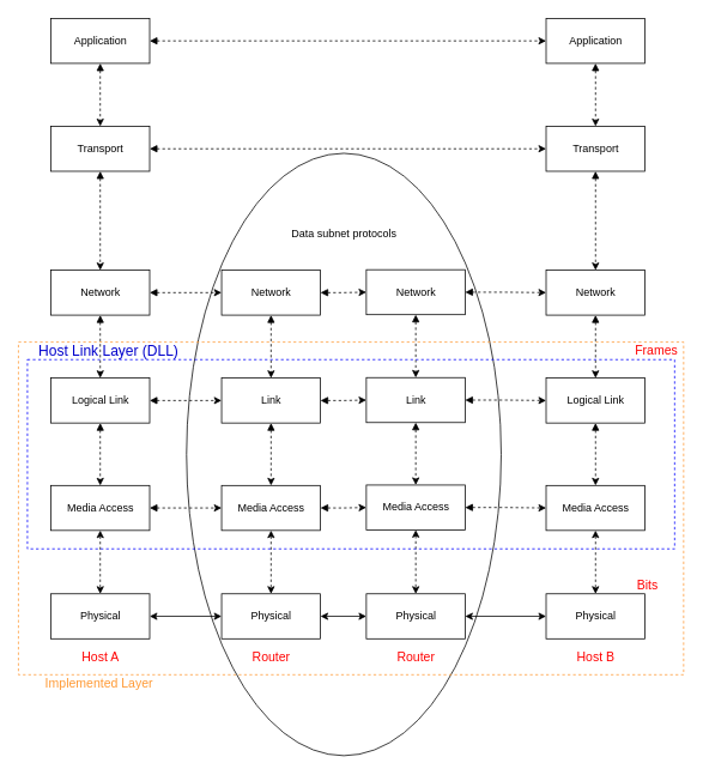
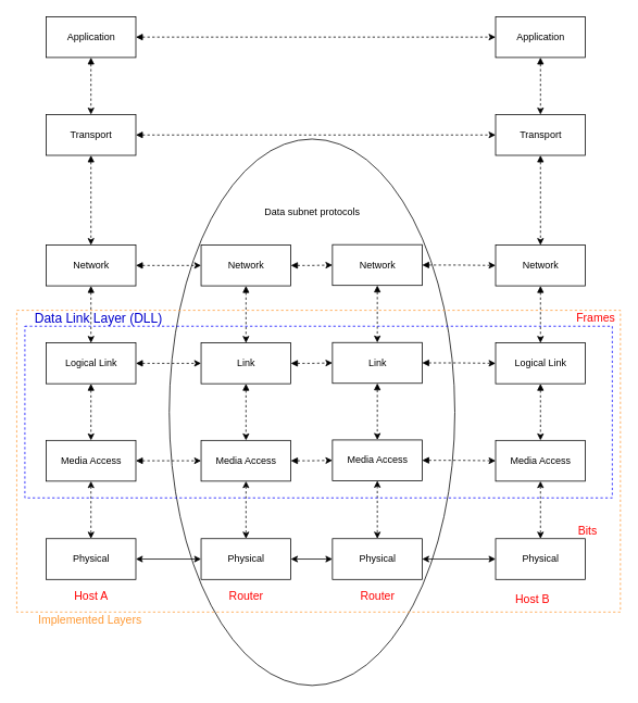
  <mxCell id="0" />
  <mxCell id="1" parent="0" />
  <mxCell id="2" style="edgeStyle=orthogonalEdgeStyle;rounded=0;orthogonalLoop=1;jettySize=auto;html=1;entryX=0.5;entryY=0;entryDx=0;entryDy=0;dashed=1;startArrow=block;startFill=1;" parent="1" source="4" target="7" edge="1"><mxGeometry relative="1" as="geometry" /></mxCell>
  <mxCell id="3" value="&lt;font style=&quot;&quot;&gt;Application Protocol&lt;/font&gt;" style="edgeStyle=orthogonalEdgeStyle;rounded=0;orthogonalLoop=1;jettySize=auto;html=1;dashed=1;startArrow=block;startFill=1;fontSize=14;labelBackgroundColor=none;fontColor=#FFFFFF;" parent="1" source="4" target="18" edge="1"><mxGeometry x="-0.001" y="-15" relative="1" as="geometry"><mxPoint y="-30" as="offset" /></mxGeometry></mxCell>
  <mxCell id="4" value="Application" style="html=1;" parent="1" vertex="1"><mxGeometry x="56" y="20" width="110" height="50" as="geometry" /></mxCell>
  <mxCell id="5" style="edgeStyle=orthogonalEdgeStyle;rounded=0;orthogonalLoop=1;jettySize=auto;html=1;dashed=1;startArrow=block;startFill=1;" parent="1" source="7" target="10" edge="1"><mxGeometry relative="1" as="geometry" /></mxCell>
  <mxCell id="6" value="&lt;font&gt;Transport Protocol&lt;/font&gt;" style="edgeStyle=orthogonalEdgeStyle;rounded=0;orthogonalLoop=1;jettySize=auto;html=1;entryX=0;entryY=0.5;entryDx=0;entryDy=0;dashed=1;startArrow=block;startFill=1;fontSize=14;labelBackgroundColor=none;fontColor=#FFFFFF;" parent="1" source="7" target="20" edge="1"><mxGeometry x="0.016" y="15" relative="1" as="geometry"><mxPoint as="offset" /></mxGeometry></mxCell>
  <mxCell id="7" value="Transport" style="html=1;" parent="1" vertex="1"><mxGeometry x="56" y="140" width="110" height="50" as="geometry" /></mxCell>
  <mxCell id="8" style="edgeStyle=orthogonalEdgeStyle;rounded=0;orthogonalLoop=1;jettySize=auto;html=1;dashed=1;startArrow=block;startFill=1;" parent="1" source="10" target="13" edge="1"><mxGeometry relative="1" as="geometry" /></mxCell>
  <mxCell id="9" style="edgeStyle=orthogonalEdgeStyle;rounded=0;orthogonalLoop=1;jettySize=auto;html=1;dashed=1;startArrow=block;startFill=1;" parent="1" source="10" target="29" edge="1"><mxGeometry relative="1" as="geometry" /></mxCell>
  <mxCell id="10" value="Network" style="html=1;" parent="1" vertex="1"><mxGeometry x="56" y="300" width="110" height="50" as="geometry" /></mxCell>
  <mxCell id="11" style="edgeStyle=orthogonalEdgeStyle;rounded=0;orthogonalLoop=1;jettySize=auto;html=1;dashed=1;startArrow=block;startFill=1;" parent="1" source="13" target="16" edge="1"><mxGeometry relative="1" as="geometry" /></mxCell>
  <mxCell id="12" style="edgeStyle=orthogonalEdgeStyle;rounded=0;orthogonalLoop=1;jettySize=auto;html=1;dashed=1;startArrow=block;startFill=1;" parent="1" source="13" target="32" edge="1"><mxGeometry relative="1" as="geometry" /></mxCell>
  <mxCell id="13" value="Logical Link" style="html=1;" parent="1" vertex="1"><mxGeometry x="56" y="420" width="110" height="50" as="geometry" /></mxCell>
  <mxCell id="14" style="edgeStyle=orthogonalEdgeStyle;rounded=0;orthogonalLoop=1;jettySize=auto;html=1;dashed=1;startArrow=block;startFill=1;" parent="1" source="16" target="35" edge="1"><mxGeometry relative="1" as="geometry" /></mxCell>
  <mxCell id="15" style="edgeStyle=orthogonalEdgeStyle;rounded=0;orthogonalLoop=1;jettySize=auto;html=1;startArrow=classic;startFill=1;dashed=1;" edge="1" parent="1" source="16" target="53"><mxGeometry relative="1" as="geometry" /></mxCell>
  <mxCell id="16" value="Media Access" style="html=1;" parent="1" vertex="1"><mxGeometry x="56" y="539.5" width="110" height="50" as="geometry" /></mxCell>
  <mxCell id="17" style="edgeStyle=orthogonalEdgeStyle;rounded=0;orthogonalLoop=1;jettySize=auto;html=1;entryX=0.5;entryY=0;entryDx=0;entryDy=0;dashed=1;startArrow=block;startFill=1;" parent="1" source="18" target="20" edge="1"><mxGeometry relative="1" as="geometry" /></mxCell>
  <mxCell id="18" value="Application" style="html=1;" parent="1" vertex="1"><mxGeometry x="607" y="20" width="110" height="50" as="geometry" /></mxCell>
  <mxCell id="19" style="edgeStyle=orthogonalEdgeStyle;rounded=0;orthogonalLoop=1;jettySize=auto;html=1;dashed=1;startArrow=block;startFill=1;" parent="1" source="20" target="22" edge="1"><mxGeometry relative="1" as="geometry" /></mxCell>
  <mxCell id="20" value="Transport" style="html=1;" parent="1" vertex="1"><mxGeometry x="607" y="140" width="110" height="50" as="geometry" /></mxCell>
  <mxCell id="21" style="edgeStyle=orthogonalEdgeStyle;rounded=0;orthogonalLoop=1;jettySize=auto;html=1;dashed=1;startArrow=block;startFill=1;" parent="1" source="22" target="24" edge="1"><mxGeometry relative="1" as="geometry" /></mxCell>
  <mxCell id="22" value="Network" style="html=1;" parent="1" vertex="1"><mxGeometry x="607" y="300" width="110" height="50" as="geometry" /></mxCell>
  <mxCell id="23" style="edgeStyle=orthogonalEdgeStyle;rounded=0;orthogonalLoop=1;jettySize=auto;html=1;dashed=1;startArrow=block;startFill=1;" parent="1" source="24" target="26" edge="1"><mxGeometry relative="1" as="geometry" /></mxCell>
  <mxCell id="24" value="Logical Link" style="html=1;" parent="1" vertex="1"><mxGeometry x="607" y="420" width="110" height="50" as="geometry" /></mxCell>
  <mxCell id="25" style="edgeStyle=orthogonalEdgeStyle;rounded=0;orthogonalLoop=1;jettySize=auto;html=1;dashed=1;startArrow=classic;startFill=1;" edge="1" parent="1" source="26" target="54"><mxGeometry relative="1" as="geometry" /></mxCell>
  <mxCell id="26" value="Media Access" style="html=1;" parent="1" vertex="1"><mxGeometry x="607" y="539.5" width="110" height="50" as="geometry" /></mxCell>
  <mxCell id="27" style="edgeStyle=orthogonalEdgeStyle;rounded=0;orthogonalLoop=1;jettySize=auto;html=1;dashed=1;startArrow=block;startFill=1;" parent="1" source="29" target="32" edge="1"><mxGeometry relative="1" as="geometry" /></mxCell>
  <mxCell id="28" style="edgeStyle=orthogonalEdgeStyle;rounded=0;orthogonalLoop=1;jettySize=auto;html=1;dashed=1;startArrow=block;startFill=1;" parent="1" source="29" target="38" edge="1"><mxGeometry relative="1" as="geometry" /></mxCell>
  <mxCell id="29" value="Network" style="html=1;" parent="1" vertex="1"><mxGeometry x="246" y="300" width="110" height="50" as="geometry" /></mxCell>
  <mxCell id="30" style="edgeStyle=orthogonalEdgeStyle;rounded=0;orthogonalLoop=1;jettySize=auto;html=1;dashed=1;startArrow=block;startFill=1;" parent="1" source="32" target="35" edge="1"><mxGeometry relative="1" as="geometry" /></mxCell>
  <mxCell id="31" style="edgeStyle=orthogonalEdgeStyle;rounded=0;orthogonalLoop=1;jettySize=auto;html=1;dashed=1;startArrow=block;startFill=1;" parent="1" source="32" target="41" edge="1"><mxGeometry relative="1" as="geometry" /></mxCell>
  <mxCell id="32" value="Link" style="html=1;" parent="1" vertex="1"><mxGeometry x="246" y="420" width="110" height="50" as="geometry" /></mxCell>
  <mxCell id="33" style="edgeStyle=orthogonalEdgeStyle;rounded=0;orthogonalLoop=1;jettySize=auto;html=1;dashed=1;startArrow=block;startFill=1;" parent="1" source="35" target="44" edge="1"><mxGeometry relative="1" as="geometry" /></mxCell>
  <mxCell id="34" style="edgeStyle=orthogonalEdgeStyle;rounded=0;orthogonalLoop=1;jettySize=auto;html=1;startArrow=classic;startFill=1;fontSize=14;dashed=1;" edge="1" parent="1" source="35" target="57"><mxGeometry relative="1" as="geometry" /></mxCell>
  <mxCell id="35" value="Media Access" style="html=1;" parent="1" vertex="1"><mxGeometry x="246" y="539.5" width="110" height="50" as="geometry" /></mxCell>
  <mxCell id="36" style="edgeStyle=orthogonalEdgeStyle;rounded=0;orthogonalLoop=1;jettySize=auto;html=1;dashed=1;startArrow=block;startFill=1;" parent="1" source="38" target="41" edge="1"><mxGeometry relative="1" as="geometry" /></mxCell>
  <mxCell id="37" style="edgeStyle=orthogonalEdgeStyle;rounded=0;orthogonalLoop=1;jettySize=auto;html=1;dashed=1;startArrow=block;startFill=1;" parent="1" source="38" target="22" edge="1"><mxGeometry relative="1" as="geometry" /></mxCell>
  <mxCell id="38" value="Network" style="html=1;" parent="1" vertex="1"><mxGeometry x="407" y="299.5" width="110" height="50" as="geometry" /></mxCell>
  <mxCell id="39" style="edgeStyle=orthogonalEdgeStyle;rounded=0;orthogonalLoop=1;jettySize=auto;html=1;dashed=1;startArrow=block;startFill=1;" parent="1" source="41" target="44" edge="1"><mxGeometry relative="1" as="geometry" /></mxCell>
  <mxCell id="40" style="edgeStyle=orthogonalEdgeStyle;rounded=0;orthogonalLoop=1;jettySize=auto;html=1;dashed=1;startArrow=block;startFill=1;" parent="1" source="41" target="24" edge="1"><mxGeometry relative="1" as="geometry" /></mxCell>
  <mxCell id="41" value="Link" style="html=1;" parent="1" vertex="1"><mxGeometry x="407" y="419.5" width="110" height="50" as="geometry" /></mxCell>
  <mxCell id="42" style="edgeStyle=orthogonalEdgeStyle;rounded=0;orthogonalLoop=1;jettySize=auto;html=1;dashed=1;startArrow=block;startFill=1;" parent="1" source="44" target="26" edge="1"><mxGeometry relative="1" as="geometry" /></mxCell>
  <mxCell id="43" style="edgeStyle=orthogonalEdgeStyle;rounded=0;orthogonalLoop=1;jettySize=auto;html=1;startArrow=classic;startFill=1;fontSize=14;dashed=1;" edge="1" parent="1" source="44" target="59"><mxGeometry relative="1" as="geometry" /></mxCell>
  <mxCell id="44" value="Media Access" style="html=1;" parent="1" vertex="1"><mxGeometry x="407" y="539" width="110" height="50" as="geometry" /></mxCell>
  <mxCell id="45" value="" style="ellipse;whiteSpace=wrap;html=1;fillColor=none;" parent="1" vertex="1"><mxGeometry x="207" y="170" width="350" height="670" as="geometry" /></mxCell>
  <mxCell id="46" value="Data subnet protocols" style="text;html=1;strokeColor=none;fillColor=none;align=center;verticalAlign=middle;whiteSpace=wrap;rounded=0;" parent="1" vertex="1"><mxGeometry x="309.5" y="249.5" width="145" height="20" as="geometry" /></mxCell>
  <mxCell id="47" value="Host A" style="text;html=1;strokeColor=none;fillColor=none;align=center;verticalAlign=middle;whiteSpace=wrap;rounded=0;fontSize=14;fontColor=#FF0000;" parent="1" vertex="1"><mxGeometry x="88.5" y="720" width="45" height="20" as="geometry" /></mxCell>
- <mxCell id="48" value="Host B" style="text;html=1;strokeColor=none;fillColor=none;align=center;verticalAlign=middle;whiteSpace=wrap;rounded=0;fontSize=14;fontColor=#FF0000;" parent="1" vertex="1"><mxGeometry x="639.5" y="720" width="45" height="20" as="geometry" /></mxCell>
+ <mxCell id="48" value="Host B" style="text;html=1;strokeColor=none;fillColor=none;align=center;verticalAlign=middle;whiteSpace=wrap;rounded=0;fontSize=14;fontColor=#FF0000;" parent="1" vertex="1"><mxGeometry x="629.5" y="725" width="45" height="20" as="geometry" /></mxCell>
  <mxCell id="49" value="Frames" style="text;html=1;strokeColor=none;fillColor=none;align=center;verticalAlign=middle;whiteSpace=wrap;rounded=0;fontSize=14;fontColor=#FF0000;" parent="1" vertex="1"><mxGeometry x="710" y="379.5" width="40" height="20" as="geometry" /></mxCell>
- <mxCell id="50" value="Host Link Layer (DLL)" style="text;html=1;strokeColor=none;fillColor=none;align=center;verticalAlign=middle;whiteSpace=wrap;rounded=0;dashed=1;fontSize=16;fontColor=#0000CC;" parent="1" vertex="1"><mxGeometry x="38" y="379.5" width="165" height="20" as="geometry" /></mxCell>
+ <mxCell id="50" value="Data Link Layer (DLL)" style="text;html=1;strokeColor=none;fillColor=none;align=center;verticalAlign=middle;whiteSpace=wrap;rounded=0;dashed=1;fontSize=16;fontColor=#0000CC;" parent="1" vertex="1"><mxGeometry x="38" y="379.5" width="165" height="20" as="geometry" /></mxCell>
  <mxCell id="51" value="" style="rounded=0;whiteSpace=wrap;html=1;fontSize=14;dashed=1;fillColor=none;strokeColor=#0000FF;" parent="1" vertex="1"><mxGeometry x="30" y="399.5" width="720" height="210.5" as="geometry" /></mxCell>
  <mxCell id="52" style="edgeStyle=orthogonalEdgeStyle;rounded=0;orthogonalLoop=1;jettySize=auto;html=1;startArrow=classic;startFill=1;fontSize=14;" edge="1" parent="1" source="53" target="57"><mxGeometry relative="1" as="geometry" /></mxCell>
  <mxCell id="53" value="Physical" style="html=1;" vertex="1" parent="1"><mxGeometry x="56" y="660" width="110" height="50" as="geometry" /></mxCell>
  <mxCell id="54" value="Physical" style="html=1;" vertex="1" parent="1"><mxGeometry x="607" y="660" width="110" height="50" as="geometry" /></mxCell>
  <mxCell id="55" value="Bits" style="text;html=1;strokeColor=none;fillColor=none;align=center;verticalAlign=middle;whiteSpace=wrap;rounded=0;fontSize=14;fontColor=#FF0000;" vertex="1" parent="1"><mxGeometry x="700" y="640" width="40" height="20" as="geometry" /></mxCell>
  <mxCell id="56" style="edgeStyle=orthogonalEdgeStyle;rounded=0;orthogonalLoop=1;jettySize=auto;html=1;startArrow=classic;startFill=1;fontSize=14;" edge="1" parent="1" source="57" target="59"><mxGeometry relative="1" as="geometry" /></mxCell>
  <mxCell id="57" value="Physical" style="html=1;" vertex="1" parent="1"><mxGeometry x="246" y="660" width="110" height="50" as="geometry" /></mxCell>
  <mxCell id="58" style="edgeStyle=orthogonalEdgeStyle;rounded=0;orthogonalLoop=1;jettySize=auto;html=1;startArrow=classic;startFill=1;fontSize=14;" edge="1" parent="1" source="59" target="54"><mxGeometry relative="1" as="geometry" /></mxCell>
  <mxCell id="59" value="Physical" style="html=1;" vertex="1" parent="1"><mxGeometry x="407" y="660" width="110" height="50" as="geometry" /></mxCell>
  <mxCell id="60" value="Router" style="text;html=1;strokeColor=none;fillColor=none;align=center;verticalAlign=middle;whiteSpace=wrap;rounded=0;fontSize=14;fontColor=#FF0000;" vertex="1" parent="1"><mxGeometry x="278.5" y="720" width="45" height="20" as="geometry" /></mxCell>
  <mxCell id="61" value="Router" style="text;html=1;strokeColor=none;fillColor=none;align=center;verticalAlign=middle;whiteSpace=wrap;rounded=0;fontSize=14;fontColor=#FF0000;" vertex="1" parent="1"><mxGeometry x="439.5" y="720" width="45" height="20" as="geometry" /></mxCell>
  <mxCell id="62" value="" style="rounded=0;whiteSpace=wrap;html=1;fontSize=14;dashed=1;fillColor=none;strokeColor=#FF9933;" vertex="1" parent="1"><mxGeometry x="20" y="380" width="740" height="370" as="geometry" /></mxCell>
- <mxCell id="63" value="Implemented Layer" style="text;html=1;strokeColor=none;fillColor=none;align=center;verticalAlign=middle;whiteSpace=wrap;rounded=0;fontSize=14;fontColor=#FF9933;" vertex="1" parent="1"><mxGeometry x="20" y="750" width="180" height="20" as="geometry" /></mxCell>
+ <mxCell id="63" value="Implemented Layers" style="text;html=1;strokeColor=none;fillColor=none;align=center;verticalAlign=middle;whiteSpace=wrap;rounded=0;fontSize=14;fontColor=#FF9933;" vertex="1" parent="1"><mxGeometry x="20" y="750" width="180" height="20" as="geometry" /></mxCell>
